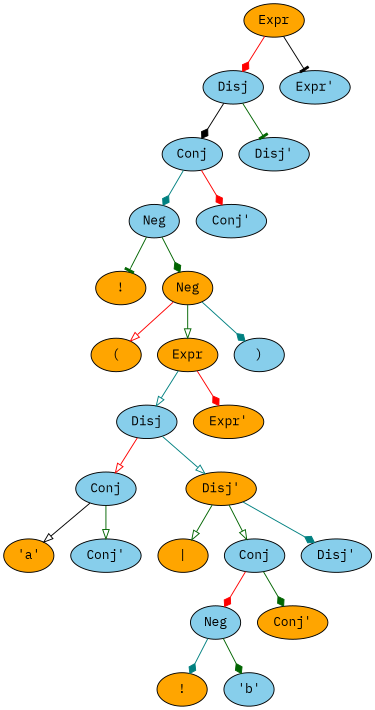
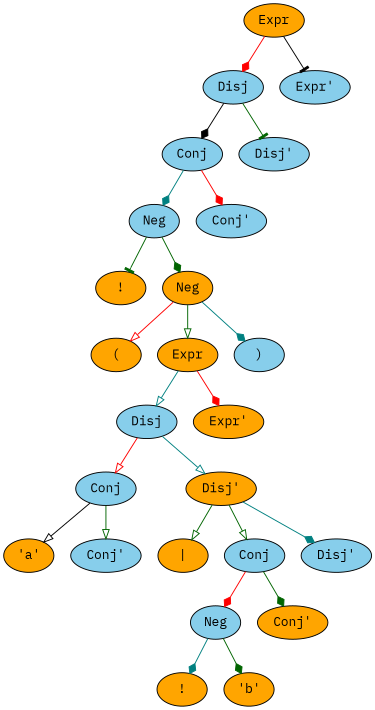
  digraph {
    fontname="IBM Plex Mono"
    node [style=filled fillcolor=skyblue fontname="IBM Plex Mono"]
    edge [color=darkgreen arrowhead=diamond fontname="IBM Plex Mono"]
    n1 [label=Expr fillcolor=orange]
    n2 [label=Disj]
    n3 [label="Expr'"]
    n4 [label=Conj]
    n5 [label="Disj'"]
    n6 [label=Neg]
    n7 [label="Conj'"]
    n8 [label="!" fillcolor=orange]
    n9 [label=Neg fillcolor=orange]
    n10 [label="(" fillcolor=orange]
    n11 [label=Expr fillcolor=orange]
    n12 [label=")"]
    n13 [label=Disj]
    n14 [label="Expr'" fillcolor=orange]
    n15 [label=Conj]
    n16 [label="Disj'" fillcolor=orange]
    n17 [label="'a'" fillcolor=orange]
    n18 [label="Conj'"]
    n19 [label="|" fillcolor=orange]
    n20 [label=Conj]
    n21 [label="Disj'"]
    n22 [label=Neg]
    n23 [label="Conj'" fillcolor=orange]
    n24 [label="!" fillcolor=orange]
-   n25 [label="'b'"]
+   n25 [label="'b'" fillcolor=orange]
    n1 -> n2 [color=red]
    n1 -> n3 [color=black arrowhead=tee]
    n2 -> n4 [color=black]
    n2 -> n5 [arrowhead=tee]
    n4 -> n6 [color=teal]
    n4 -> n7 [color=red]
    n6 -> n8 [arrowhead=tee]
    n6 -> n9
    n9 -> n10 [color=red arrowhead=onormal]
    n9 -> n11 [arrowhead=onormal]
    n9 -> n12 [color=teal]
    n11 -> n13 [color=teal arrowhead=onormal]
    n11 -> n14 [color=red]
    n13 -> n15 [color=red arrowhead=onormal]
    n13 -> n16 [color=teal arrowhead=onormal]
    n15 -> n17 [color=black arrowhead=onormal]
    n15 -> n18 [arrowhead=onormal]
    n16 -> n19 [arrowhead=onormal]
    n16 -> n20 [arrowhead=onormal]
    n16 -> n21 [color=teal]
    n20 -> n22 [color=red]
    n20 -> n23
    n22 -> n24 [color=teal]
    n22 -> n25
  }
